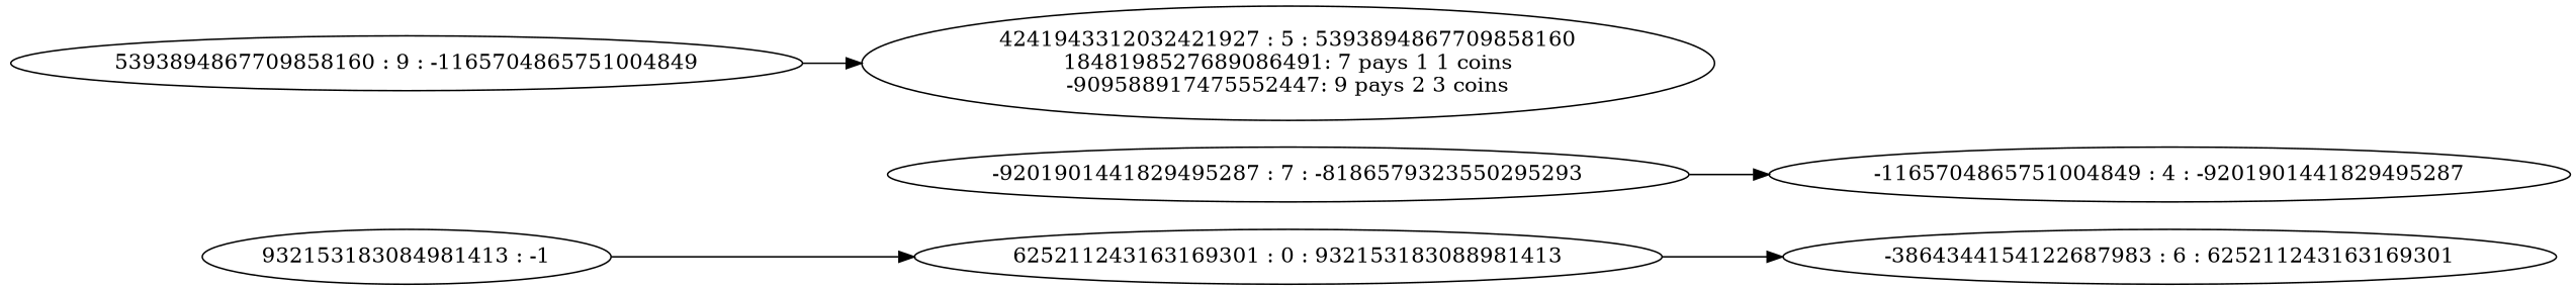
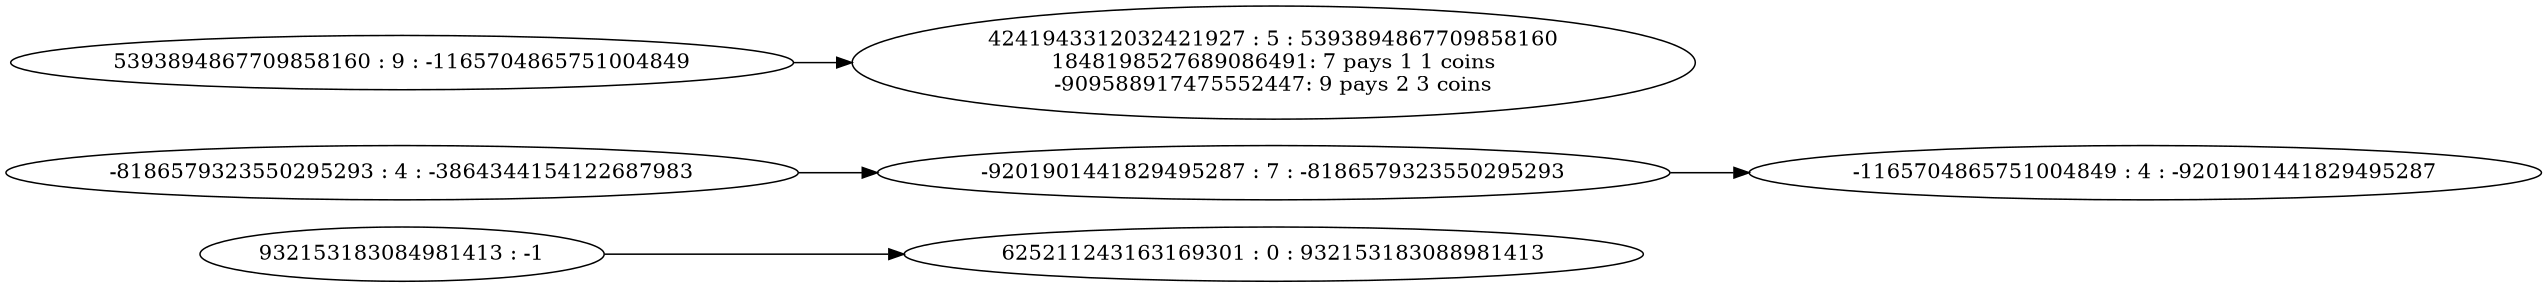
  digraph {
    rankdir=LR
    n1 [label="932153183084981413 : -1"]
    n2 [label="625211243163169301 : 0 : 932153183088981413\n"]
-   n3 [label="-3864344154122687983 : 6 : 625211243163169301\n"]
+   n4 [label="-8186579323550295293 : 4 : -3864344154122687983\n"]
    n5 [label="-9201901441829495287 : 7 : -8186579323550295293\n"]
    n6 [label="-1165704865751004849 : 4 : -9201901441829495287\n"]
    n7 [label="5393894867709858160 : 9 : -1165704865751004849\n"]
    n8 [label="4241943312032421927 : 5 : 5393894867709858160\n1848198527689086491: 7 pays 1 1 coins\n-909588917475552447: 9 pays 2 3 coins\n"]
    n1 -> n2
-   n2 -> n3
+   n4 -> n5
    n5 -> n6
    n7 -> n8
  }
